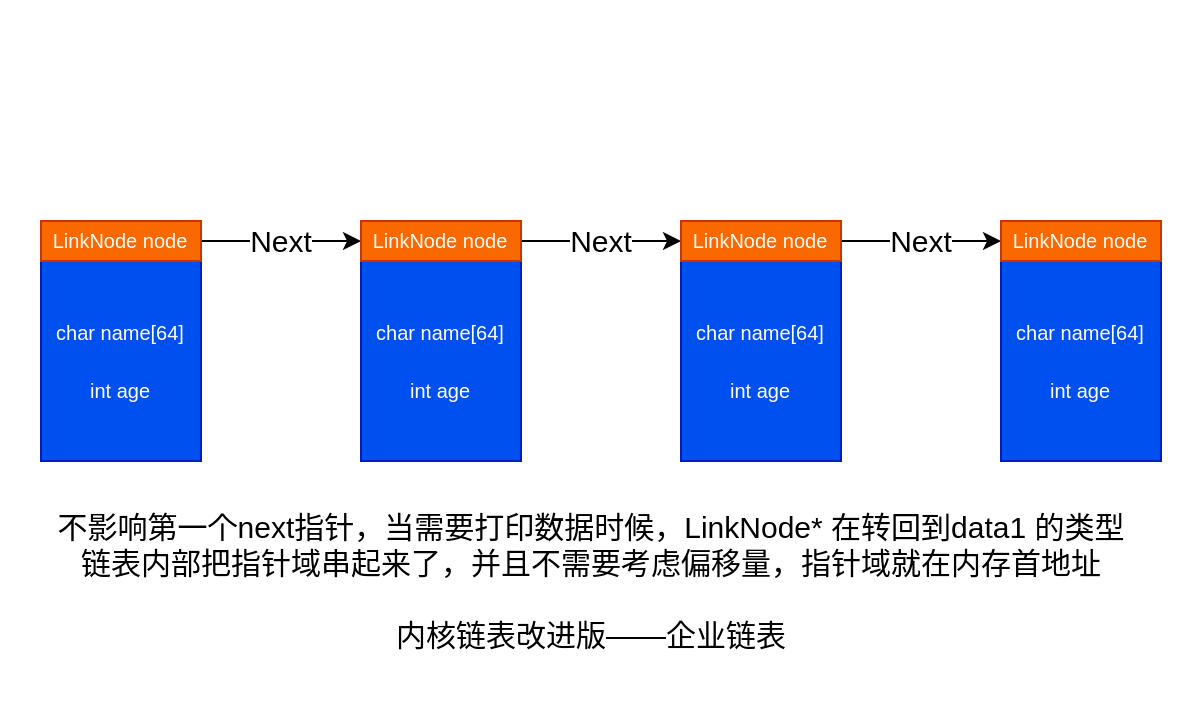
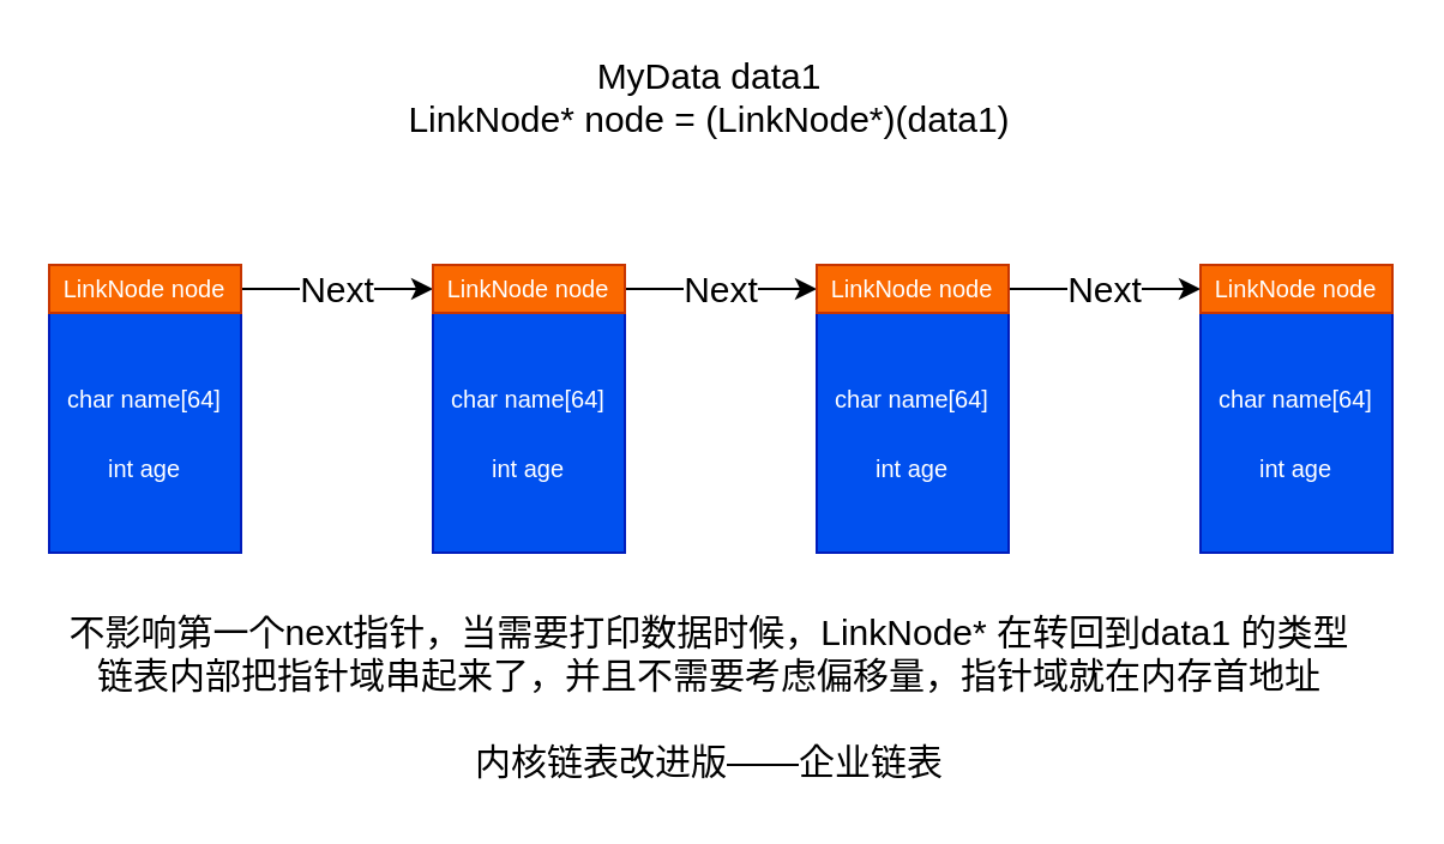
  <mxCell id="0" />
  <mxCell id="1" parent="0" />
  <mxCell id="2" value="&lt;span style=&quot;font-size: 10px&quot;&gt;char name[64]&lt;/span&gt;&lt;br style=&quot;font-size: 10px&quot;&gt;&lt;br style=&quot;font-size: 10px&quot;&gt;&lt;span style=&quot;font-size: 10px&quot;&gt;int age&lt;/span&gt;" style="whiteSpace=wrap;html=1;fillColor=#0050ef;strokeColor=#001DBC;fontColor=#ffffff;" parent="1" vertex="1"><mxGeometry x="20" y="130" width="80" height="100" as="geometry" /></mxCell>
  <mxCell id="3" value="&lt;font color=&quot;#000000&quot; style=&quot;font-size: 15px&quot;&gt;Next&lt;/font&gt;" style="edgeStyle=none;html=1;exitX=1;exitY=0.5;exitDx=0;exitDy=0;fontColor=#FFFFFF;" parent="1" source="4" target="7" edge="1"><mxGeometry relative="1" as="geometry" /></mxCell>
  <mxCell id="4" value="&lt;span style=&quot;font-size: 10px&quot;&gt;&lt;font color=&quot;#ffffff&quot;&gt;LinkNode node&lt;/font&gt;&lt;/span&gt;" style="whiteSpace=wrap;html=1;fillColor=#fa6800;fontColor=#000000;strokeColor=#C73500;" parent="1" vertex="1"><mxGeometry x="20" y="110" width="80" height="20" as="geometry" /></mxCell>
  <mxCell id="5" value="&lt;span style=&quot;font-size: 10px&quot;&gt;char name[64]&lt;/span&gt;&lt;br style=&quot;font-size: 10px&quot;&gt;&lt;br style=&quot;font-size: 10px&quot;&gt;&lt;span style=&quot;font-size: 10px&quot;&gt;int age&lt;/span&gt;" style="whiteSpace=wrap;html=1;fillColor=#0050ef;strokeColor=#001DBC;fontColor=#ffffff;" parent="1" vertex="1"><mxGeometry x="180" y="130" width="80" height="100" as="geometry" /></mxCell>
  <mxCell id="6" value="Next&lt;br&gt;" style="edgeStyle=none;html=1;exitX=1;exitY=0.5;exitDx=0;exitDy=0;entryX=0;entryY=0.5;entryDx=0;entryDy=0;fontSize=15;fontColor=#000000;" parent="1" source="7" target="10" edge="1"><mxGeometry relative="1" as="geometry" /></mxCell>
  <mxCell id="7" value="&lt;span style=&quot;font-size: 10px&quot;&gt;&lt;font color=&quot;#ffffff&quot;&gt;LinkNode node&lt;/font&gt;&lt;/span&gt;" style="whiteSpace=wrap;html=1;fillColor=#fa6800;fontColor=#000000;strokeColor=#C73500;" parent="1" vertex="1"><mxGeometry x="180" y="110" width="80" height="20" as="geometry" /></mxCell>
  <mxCell id="8" value="&lt;span style=&quot;font-size: 10px&quot;&gt;char name[64]&lt;/span&gt;&lt;br style=&quot;font-size: 10px&quot;&gt;&lt;br style=&quot;font-size: 10px&quot;&gt;&lt;span style=&quot;font-size: 10px&quot;&gt;int age&lt;/span&gt;" style="whiteSpace=wrap;html=1;fillColor=#0050ef;strokeColor=#001DBC;fontColor=#ffffff;" parent="1" vertex="1"><mxGeometry x="340" y="130" width="80" height="100" as="geometry" /></mxCell>
  <mxCell id="9" value="Next" style="edgeStyle=none;html=1;exitX=1;exitY=0.5;exitDx=0;exitDy=0;fontSize=15;fontColor=#000000;" parent="1" source="10" target="12" edge="1"><mxGeometry relative="1" as="geometry" /></mxCell>
  <mxCell id="10" value="&lt;span style=&quot;font-size: 10px&quot;&gt;&lt;font color=&quot;#ffffff&quot;&gt;LinkNode node&lt;/font&gt;&lt;/span&gt;" style="whiteSpace=wrap;html=1;fillColor=#fa6800;fontColor=#000000;strokeColor=#C73500;" parent="1" vertex="1"><mxGeometry x="340" y="110" width="80" height="20" as="geometry" /></mxCell>
  <mxCell id="11" value="&lt;span style=&quot;font-size: 10px&quot;&gt;char name[64]&lt;/span&gt;&lt;br style=&quot;font-size: 10px&quot;&gt;&lt;br style=&quot;font-size: 10px&quot;&gt;&lt;span style=&quot;font-size: 10px&quot;&gt;int age&lt;/span&gt;" style="whiteSpace=wrap;html=1;fillColor=#0050ef;strokeColor=#001DBC;fontColor=#ffffff;" parent="1" vertex="1"><mxGeometry x="500" y="130" width="80" height="100" as="geometry" /></mxCell>
  <mxCell id="12" value="&lt;span style=&quot;font-size: 10px&quot;&gt;&lt;font color=&quot;#ffffff&quot;&gt;LinkNode node&lt;/font&gt;&lt;/span&gt;" style="whiteSpace=wrap;html=1;fillColor=#fa6800;fontColor=#000000;strokeColor=#C73500;" parent="1" vertex="1"><mxGeometry x="500" y="110" width="80" height="20" as="geometry" /></mxCell>
+ <mxCell id="13" value="MyData data1&lt;br&gt;LinkNode* node = (LinkNode*)(data1)&lt;br&gt;" style="text;html=1;align=center;verticalAlign=middle;resizable=0;points=[];autosize=1;strokeColor=none;fillColor=none;fontSize=15;fontColor=#000000;" parent="1" vertex="1"><mxGeometry x="160" y="20" width="270" height="40" as="geometry" /></mxCell>
  <mxCell id="14" value="不影响第一个next指针，当需要打印数据时候，LinkNode* 在转回到data1 的类型&lt;br&gt;链表内部把指针域串起来了，并且不需要考虑偏移量，指针域就在内存首地址&lt;br&gt;&lt;br&gt;内核链表改进版——企业链表&lt;br&gt;" style="text;html=1;align=center;verticalAlign=middle;resizable=0;points=[];autosize=1;strokeColor=none;fillColor=none;fontSize=15;fontColor=#000000;" parent="1" vertex="1"><mxGeometry x="20" y="250" width="550" height="80" as="geometry" /></mxCell>
